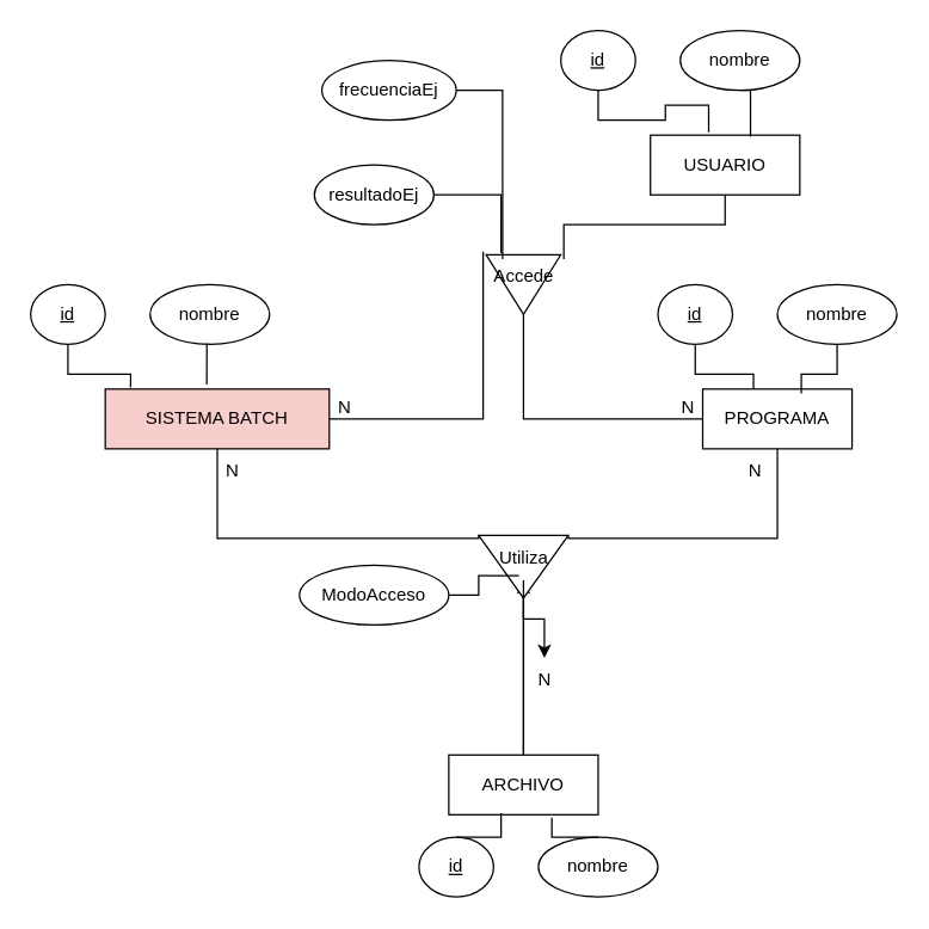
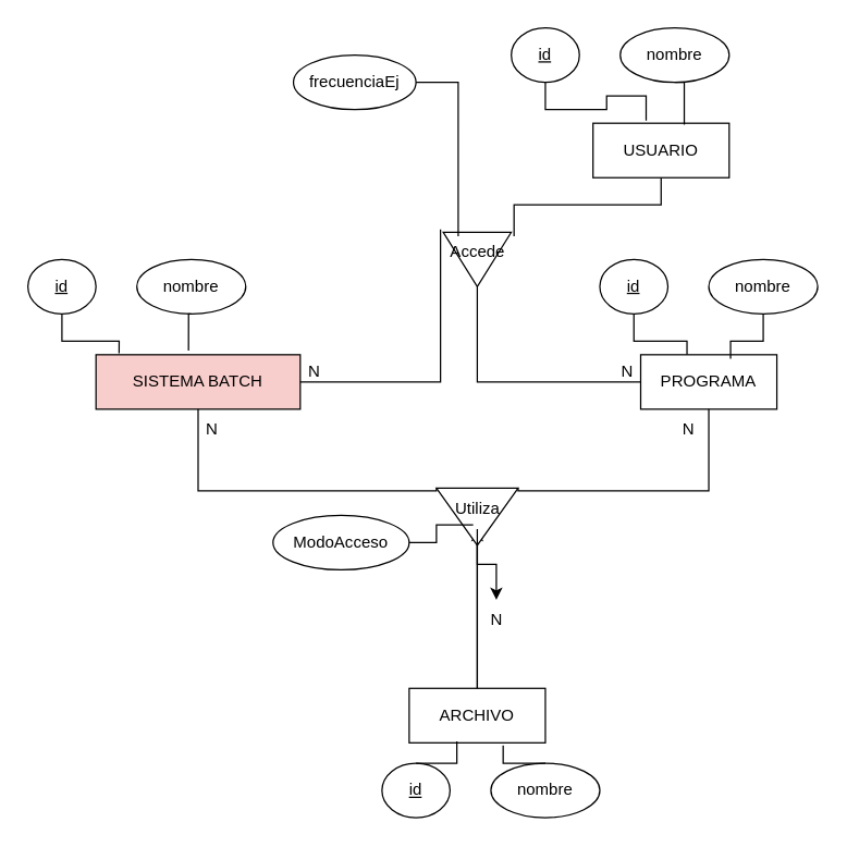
  <mxCell id="0" />
  <mxCell id="1" parent="0" />
  <mxCell id="2" style="edgeStyle=orthogonalEdgeStyle;rounded=0;orthogonalLoop=1;jettySize=auto;html=1;exitX=1;exitY=0.5;exitDx=0;exitDy=0;entryX=0.05;entryY=-0.067;entryDx=0;entryDy=0;endArrow=none;endFill=0;entryPerimeter=0;" edge="1" parent="1" source="3" target="37"><mxGeometry relative="1" as="geometry"><mxPoint x="310" y="280" as="targetPoint" /></mxGeometry></mxCell>
  <mxCell id="3" value="SISTEMA BATCH" style="whiteSpace=wrap;html=1;align=center;fillColor=#f8cecc;" vertex="1" parent="1"><mxGeometry x="70" y="260" width="150" height="40" as="geometry" /></mxCell>
  <mxCell id="4" value="PROGRAMA" style="whiteSpace=wrap;html=1;align=center;" vertex="1" parent="1"><mxGeometry x="470" y="260" width="100" height="40" as="geometry" /></mxCell>
  <mxCell id="5" value="" style="edgeStyle=orthogonalEdgeStyle;rounded=0;orthogonalLoop=1;jettySize=auto;html=1;" edge="1" parent="1" source="6" target="24"><mxGeometry relative="1" as="geometry" /></mxCell>
  <mxCell id="6" value="ARCHIVO" style="whiteSpace=wrap;html=1;align=center;" vertex="1" parent="1"><mxGeometry x="300" y="505" width="100" height="40" as="geometry" /></mxCell>
  <mxCell id="7" style="edgeStyle=orthogonalEdgeStyle;rounded=0;orthogonalLoop=1;jettySize=auto;html=1;exitX=0;exitY=0;exitDx=30;exitDy=0;exitPerimeter=0;entryX=0.5;entryY=0;entryDx=0;entryDy=0;endArrow=none;endFill=0;" edge="1" parent="1" source="10" target="6"><mxGeometry relative="1" as="geometry" /></mxCell>
  <mxCell id="8" style="edgeStyle=orthogonalEdgeStyle;rounded=0;orthogonalLoop=1;jettySize=auto;html=1;exitX=0;exitY=1;exitDx=0;exitDy=0;exitPerimeter=0;entryX=0.5;entryY=1;entryDx=0;entryDy=0;endArrow=none;endFill=0;" edge="1" parent="1" source="10" target="4"><mxGeometry relative="1" as="geometry"><Array as="points"><mxPoint x="380" y="360" /><mxPoint x="520" y="360" /></Array></mxGeometry></mxCell>
  <mxCell id="9" style="edgeStyle=orthogonalEdgeStyle;rounded=0;orthogonalLoop=1;jettySize=auto;html=1;exitX=1;exitY=1;exitDx=0;exitDy=0;exitPerimeter=0;entryX=0.5;entryY=1;entryDx=0;entryDy=0;endArrow=none;endFill=0;" edge="1" parent="1" source="10" target="3"><mxGeometry relative="1" as="geometry"><Array as="points"><mxPoint x="320" y="360" /><mxPoint x="145" y="360" /></Array></mxGeometry></mxCell>
  <mxCell id="10" value="" style="verticalLabelPosition=bottom;verticalAlign=top;html=1;shape=mxgraph.basic.acute_triangle;dx=0.5;rotation=-180;" vertex="1" parent="1"><mxGeometry x="320" y="358" width="60" height="42" as="geometry" /></mxCell>
  <mxCell id="11" value="id" style="ellipse;whiteSpace=wrap;html=1;align=center;fontStyle=4;" vertex="1" parent="1"><mxGeometry x="20" y="190" width="50" height="40" as="geometry" /></mxCell>
  <mxCell id="12" value="nombre" style="ellipse;whiteSpace=wrap;html=1;align=center;" vertex="1" parent="1"><mxGeometry x="100" y="190" width="80" height="40" as="geometry" /></mxCell>
  <mxCell id="13" style="edgeStyle=orthogonalEdgeStyle;rounded=0;orthogonalLoop=1;jettySize=auto;html=1;exitX=0.5;exitY=1;exitDx=0;exitDy=0;entryX=0.113;entryY=-0.025;entryDx=0;entryDy=0;entryPerimeter=0;endArrow=none;endFill=0;" edge="1" parent="1" source="11" target="3"><mxGeometry relative="1" as="geometry" /></mxCell>
  <mxCell id="14" style="edgeStyle=orthogonalEdgeStyle;rounded=0;orthogonalLoop=1;jettySize=auto;html=1;exitX=0.5;exitY=1;exitDx=0;exitDy=0;entryX=0.453;entryY=-0.075;entryDx=0;entryDy=0;entryPerimeter=0;endArrow=none;endFill=0;" edge="1" parent="1" source="12" target="3"><mxGeometry relative="1" as="geometry" /></mxCell>
  <mxCell id="15" value="id" style="ellipse;whiteSpace=wrap;html=1;align=center;fontStyle=4;" vertex="1" parent="1"><mxGeometry x="440" y="190" width="50" height="40" as="geometry" /></mxCell>
  <mxCell id="16" value="nombre" style="ellipse;whiteSpace=wrap;html=1;align=center;" vertex="1" parent="1"><mxGeometry x="520" y="190" width="80" height="40" as="geometry" /></mxCell>
  <mxCell id="17" value="id" style="ellipse;whiteSpace=wrap;html=1;align=center;fontStyle=4;" vertex="1" parent="1"><mxGeometry x="280" y="560" width="50" height="40" as="geometry" /></mxCell>
  <mxCell id="18" value="nombre" style="ellipse;whiteSpace=wrap;html=1;align=center;" vertex="1" parent="1"><mxGeometry x="360" y="560" width="80" height="40" as="geometry" /></mxCell>
  <mxCell id="19" style="edgeStyle=orthogonalEdgeStyle;rounded=0;orthogonalLoop=1;jettySize=auto;html=1;exitX=0.5;exitY=1;exitDx=0;exitDy=0;entryX=0.66;entryY=0.075;entryDx=0;entryDy=0;entryPerimeter=0;endArrow=none;endFill=0;" edge="1" parent="1" source="16" target="4"><mxGeometry relative="1" as="geometry" /></mxCell>
  <mxCell id="20" style="edgeStyle=orthogonalEdgeStyle;rounded=0;orthogonalLoop=1;jettySize=auto;html=1;exitX=0.5;exitY=1;exitDx=0;exitDy=0;entryX=0.34;entryY=0;entryDx=0;entryDy=0;entryPerimeter=0;endArrow=none;endFill=0;" edge="1" parent="1" source="15" target="4"><mxGeometry relative="1" as="geometry" /></mxCell>
  <mxCell id="21" style="edgeStyle=orthogonalEdgeStyle;rounded=0;orthogonalLoop=1;jettySize=auto;html=1;exitX=0.5;exitY=0;exitDx=0;exitDy=0;entryX=0.35;entryY=0.975;entryDx=0;entryDy=0;entryPerimeter=0;endArrow=none;endFill=0;" edge="1" parent="1" source="17" target="6"><mxGeometry relative="1" as="geometry" /></mxCell>
  <mxCell id="22" style="edgeStyle=orthogonalEdgeStyle;rounded=0;orthogonalLoop=1;jettySize=auto;html=1;exitX=0.5;exitY=0;exitDx=0;exitDy=0;entryX=0.69;entryY=1.05;entryDx=0;entryDy=0;entryPerimeter=0;endArrow=none;endFill=0;" edge="1" parent="1" source="18" target="6"><mxGeometry relative="1" as="geometry" /></mxCell>
  <mxCell id="23" value="" style="edgeStyle=orthogonalEdgeStyle;rounded=0;orthogonalLoop=1;jettySize=auto;html=1;" edge="1" parent="1" source="24" target="34"><mxGeometry relative="1" as="geometry" /></mxCell>
  <mxCell id="24" value="Utiliza" style="text;html=1;align=center;verticalAlign=middle;resizable=0;points=[];autosize=1;strokeColor=none;fillColor=none;" vertex="1" parent="1"><mxGeometry x="320" y="358" width="60" height="30" as="geometry" /></mxCell>
  <mxCell id="25" value="ModoAcceso" style="ellipse;whiteSpace=wrap;html=1;align=center;" vertex="1" parent="1"><mxGeometry x="200" y="378" width="100" height="40" as="geometry" /></mxCell>
  <mxCell id="26" style="edgeStyle=orthogonalEdgeStyle;rounded=0;orthogonalLoop=1;jettySize=auto;html=1;exitX=1;exitY=0.5;exitDx=0;exitDy=0;entryX=0.45;entryY=0.9;entryDx=0;entryDy=0;entryPerimeter=0;endArrow=none;endFill=0;" edge="1" parent="1" source="25" target="24"><mxGeometry relative="1" as="geometry" /></mxCell>
  <mxCell id="27" style="edgeStyle=orthogonalEdgeStyle;rounded=0;orthogonalLoop=1;jettySize=auto;html=1;entryX=0;entryY=0.5;entryDx=0;entryDy=0;endArrow=none;endFill=0;exitX=0;exitY=0;exitDx=25;exitDy=0;exitPerimeter=0;" edge="1" parent="1" source="36" target="4"><mxGeometry relative="1" as="geometry"><mxPoint x="390" y="280" as="sourcePoint" /></mxGeometry></mxCell>
  <mxCell id="28" value="frecuenciaEj" style="ellipse;whiteSpace=wrap;html=1;align=center;" vertex="1" parent="1"><mxGeometry x="215" y="40" width="90" height="40" as="geometry" /></mxCell>
- <mxCell id="29" value="resultadoEj" style="ellipse;whiteSpace=wrap;html=1;align=center;" vertex="1" parent="1"><mxGeometry x="210" y="110" width="80" height="40" as="geometry" /></mxCell>
  <mxCell id="30" value="N" style="text;html=1;align=center;verticalAlign=middle;resizable=0;points=[];autosize=1;strokeColor=none;fillColor=none;" vertex="1" parent="1"><mxGeometry x="445" y="258" width="30" height="30" as="geometry" /></mxCell>
  <mxCell id="31" value="N" style="text;html=1;align=center;verticalAlign=middle;resizable=0;points=[];autosize=1;strokeColor=none;fillColor=none;" vertex="1" parent="1"><mxGeometry x="215" y="258" width="30" height="30" as="geometry" /></mxCell>
  <mxCell id="32" value="N" style="text;html=1;align=center;verticalAlign=middle;resizable=0;points=[];autosize=1;strokeColor=none;fillColor=none;" vertex="1" parent="1"><mxGeometry x="140" y="300" width="30" height="30" as="geometry" /></mxCell>
  <mxCell id="33" value="N" style="text;html=1;align=center;verticalAlign=middle;resizable=0;points=[];autosize=1;strokeColor=none;fillColor=none;" vertex="1" parent="1"><mxGeometry x="490" y="300" width="30" height="30" as="geometry" /></mxCell>
  <mxCell id="34" value="N" style="text;html=1;align=center;verticalAlign=middle;resizable=0;points=[];autosize=1;strokeColor=none;fillColor=none;" vertex="1" parent="1"><mxGeometry x="349" y="440" width="30" height="30" as="geometry" /></mxCell>
  <mxCell id="35" value="USUARIO" style="whiteSpace=wrap;html=1;align=center;" vertex="1" parent="1"><mxGeometry x="435" y="90" width="100" height="40" as="geometry" /></mxCell>
  <mxCell id="36" value="" style="verticalLabelPosition=bottom;verticalAlign=top;html=1;shape=mxgraph.basic.acute_triangle;dx=0.5;rotation=-180;" vertex="1" parent="1"><mxGeometry x="325" y="170" width="50" height="40" as="geometry" /></mxCell>
  <mxCell id="37" value="Accede" style="text;html=1;align=center;verticalAlign=middle;resizable=0;points=[];autosize=1;strokeColor=none;fillColor=none;" vertex="1" parent="1"><mxGeometry x="320" y="170" width="60" height="30" as="geometry" /></mxCell>
  <mxCell id="38" style="edgeStyle=orthogonalEdgeStyle;rounded=0;orthogonalLoop=1;jettySize=auto;html=1;exitX=0.5;exitY=1;exitDx=0;exitDy=0;entryX=0.95;entryY=0.1;entryDx=0;entryDy=0;entryPerimeter=0;endArrow=none;endFill=0;" edge="1" parent="1" source="35" target="37"><mxGeometry relative="1" as="geometry" /></mxCell>
  <mxCell id="39" style="edgeStyle=orthogonalEdgeStyle;rounded=0;orthogonalLoop=1;jettySize=auto;html=1;exitX=1;exitY=0.5;exitDx=0;exitDy=0;entryX=0.267;entryY=0.1;entryDx=0;entryDy=0;entryPerimeter=0;endArrow=none;endFill=0;" edge="1" parent="1" source="28" target="37"><mxGeometry relative="1" as="geometry" /></mxCell>
  <mxCell id="40" value="id" style="ellipse;whiteSpace=wrap;html=1;align=center;fontStyle=4;" vertex="1" parent="1"><mxGeometry x="375" y="20" width="50" height="40" as="geometry" /></mxCell>
  <mxCell id="41" value="nombre" style="ellipse;whiteSpace=wrap;html=1;align=center;" vertex="1" parent="1"><mxGeometry x="455" y="20" width="80" height="40" as="geometry" /></mxCell>
  <mxCell id="42" style="edgeStyle=orthogonalEdgeStyle;rounded=0;orthogonalLoop=1;jettySize=auto;html=1;exitX=0.5;exitY=1;exitDx=0;exitDy=0;entryX=0.39;entryY=-0.05;entryDx=0;entryDy=0;entryPerimeter=0;endArrow=none;endFill=0;" edge="1" parent="1" source="40" target="35"><mxGeometry relative="1" as="geometry" /></mxCell>
  <mxCell id="43" style="edgeStyle=orthogonalEdgeStyle;rounded=0;orthogonalLoop=1;jettySize=auto;html=1;exitX=0.5;exitY=1;exitDx=0;exitDy=0;entryX=0.67;entryY=0.025;entryDx=0;entryDy=0;entryPerimeter=0;endArrow=none;endFill=0;" edge="1" parent="1" source="41" target="35"><mxGeometry relative="1" as="geometry" /></mxCell>
- <mxCell id="44" style="edgeStyle=orthogonalEdgeStyle;rounded=0;orthogonalLoop=1;jettySize=auto;html=1;exitX=1;exitY=0.5;exitDx=0;exitDy=0;entryX=0.25;entryY=-0.033;entryDx=0;entryDy=0;entryPerimeter=0;endArrow=none;endFill=0;" edge="1" parent="1" source="29" target="37"><mxGeometry relative="1" as="geometry" /></mxCell>
